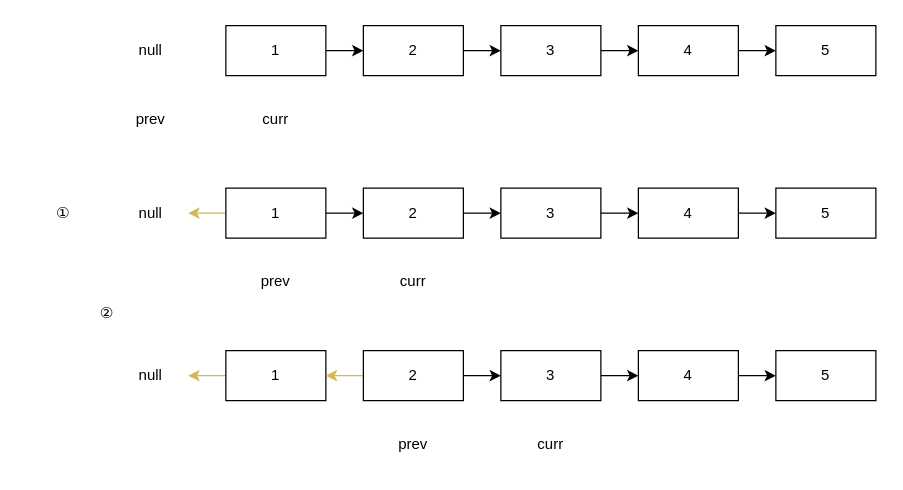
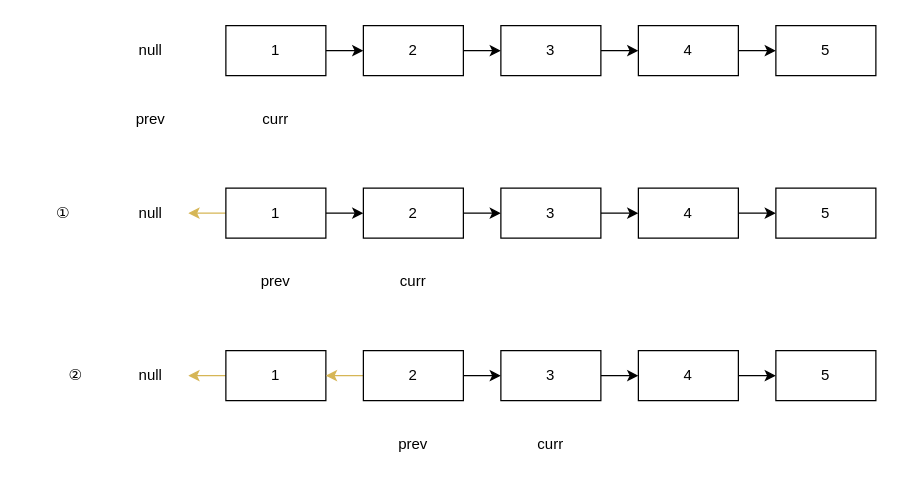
  <mxCell id="0" />
  <mxCell id="1" parent="0" />
  <mxCell id="2" value="" style="edgeStyle=orthogonalEdgeStyle;curved=1;rounded=0;orthogonalLoop=1;jettySize=auto;html=1;" edge="1" parent="1" source="3" target="5"><mxGeometry relative="1" as="geometry" /></mxCell>
  <mxCell id="3" value="1" style="rounded=0;whiteSpace=wrap;html=1;" vertex="1" parent="1"><mxGeometry x="180" y="20" width="80" height="40" as="geometry" /></mxCell>
  <mxCell id="4" value="" style="edgeStyle=orthogonalEdgeStyle;rounded=0;orthogonalLoop=1;jettySize=auto;html=1;" edge="1" parent="1" source="5" target="7"><mxGeometry relative="1" as="geometry" /></mxCell>
  <mxCell id="5" value="2" style="rounded=0;whiteSpace=wrap;html=1;" vertex="1" parent="1"><mxGeometry x="290" y="20" width="80" height="40" as="geometry" /></mxCell>
  <mxCell id="6" value="" style="edgeStyle=orthogonalEdgeStyle;rounded=0;orthogonalLoop=1;jettySize=auto;html=1;" edge="1" parent="1" source="7" target="9"><mxGeometry relative="1" as="geometry" /></mxCell>
  <mxCell id="7" value="3" style="rounded=0;whiteSpace=wrap;html=1;" vertex="1" parent="1"><mxGeometry x="400" y="20" width="80" height="40" as="geometry" /></mxCell>
  <mxCell id="8" value="" style="edgeStyle=orthogonalEdgeStyle;rounded=0;orthogonalLoop=1;jettySize=auto;html=1;" edge="1" parent="1" source="9" target="10"><mxGeometry relative="1" as="geometry" /></mxCell>
  <mxCell id="9" value="4" style="rounded=0;whiteSpace=wrap;html=1;" vertex="1" parent="1"><mxGeometry x="510" y="20" width="80" height="40" as="geometry" /></mxCell>
  <mxCell id="10" value="5" style="rounded=0;whiteSpace=wrap;html=1;" vertex="1" parent="1"><mxGeometry x="620" y="20" width="80" height="40" as="geometry" /></mxCell>
  <mxCell id="11" value="null" style="text;html=1;align=center;verticalAlign=middle;whiteSpace=wrap;rounded=0;" vertex="1" parent="1"><mxGeometry x="90" y="25" width="60" height="30" as="geometry" /></mxCell>
  <mxCell id="12" value="prev" style="text;html=1;strokeColor=none;fillColor=none;align=center;verticalAlign=middle;whiteSpace=wrap;rounded=0;" vertex="1" parent="1"><mxGeometry x="90" y="80" width="60" height="30" as="geometry" /></mxCell>
  <mxCell id="13" value="curr" style="text;html=1;strokeColor=none;fillColor=none;align=center;verticalAlign=middle;whiteSpace=wrap;rounded=0;" vertex="1" parent="1"><mxGeometry x="190" y="80" width="60" height="30" as="geometry" /></mxCell>
  <mxCell id="14" value="" style="edgeStyle=orthogonalEdgeStyle;curved=1;rounded=0;orthogonalLoop=1;jettySize=auto;html=1;" edge="1" parent="1" source="16" target="18"><mxGeometry relative="1" as="geometry" /></mxCell>
  <mxCell id="15" value="" style="edgeStyle=orthogonalEdgeStyle;curved=1;rounded=0;orthogonalLoop=1;jettySize=auto;html=1;fillColor=#fff2cc;strokeColor=#d6b656;" edge="1" parent="1" source="16" target="24"><mxGeometry relative="1" as="geometry" /></mxCell>
  <mxCell id="16" value="1" style="rounded=0;whiteSpace=wrap;html=1;" vertex="1" parent="1"><mxGeometry x="180" y="150" width="80" height="40" as="geometry" /></mxCell>
  <mxCell id="17" value="" style="edgeStyle=orthogonalEdgeStyle;rounded=0;orthogonalLoop=1;jettySize=auto;html=1;" edge="1" parent="1" source="18" target="20"><mxGeometry relative="1" as="geometry" /></mxCell>
  <mxCell id="18" value="2" style="rounded=0;whiteSpace=wrap;html=1;" vertex="1" parent="1"><mxGeometry x="290" y="150" width="80" height="40" as="geometry" /></mxCell>
  <mxCell id="19" value="" style="edgeStyle=orthogonalEdgeStyle;rounded=0;orthogonalLoop=1;jettySize=auto;html=1;" edge="1" parent="1" source="20" target="22"><mxGeometry relative="1" as="geometry" /></mxCell>
  <mxCell id="20" value="3" style="rounded=0;whiteSpace=wrap;html=1;" vertex="1" parent="1"><mxGeometry x="400" y="150" width="80" height="40" as="geometry" /></mxCell>
  <mxCell id="21" value="" style="edgeStyle=orthogonalEdgeStyle;rounded=0;orthogonalLoop=1;jettySize=auto;html=1;" edge="1" parent="1" source="22" target="23"><mxGeometry relative="1" as="geometry" /></mxCell>
  <mxCell id="22" value="4" style="rounded=0;whiteSpace=wrap;html=1;" vertex="1" parent="1"><mxGeometry x="510" y="150" width="80" height="40" as="geometry" /></mxCell>
  <mxCell id="23" value="5" style="rounded=0;whiteSpace=wrap;html=1;" vertex="1" parent="1"><mxGeometry x="620" y="150" width="80" height="40" as="geometry" /></mxCell>
  <mxCell id="24" value="null" style="text;html=1;align=center;verticalAlign=middle;whiteSpace=wrap;rounded=0;" vertex="1" parent="1"><mxGeometry x="90" y="155" width="60" height="30" as="geometry" /></mxCell>
  <mxCell id="25" value="prev" style="text;html=1;strokeColor=none;fillColor=none;align=center;verticalAlign=middle;whiteSpace=wrap;rounded=0;" vertex="1" parent="1"><mxGeometry x="190" y="210" width="60" height="30" as="geometry" /></mxCell>
  <mxCell id="26" value="curr" style="text;html=1;strokeColor=none;fillColor=none;align=center;verticalAlign=middle;whiteSpace=wrap;rounded=0;" vertex="1" parent="1"><mxGeometry x="300" y="210" width="60" height="30" as="geometry" /></mxCell>
  <mxCell id="27" value="①" style="text;html=1;strokeColor=none;fillColor=none;align=center;verticalAlign=middle;whiteSpace=wrap;rounded=0;" vertex="1" parent="1"><mxGeometry x="20" y="155" width="60" height="30" as="geometry" /></mxCell>
  <mxCell id="28" value="" style="edgeStyle=orthogonalEdgeStyle;curved=1;rounded=0;orthogonalLoop=1;jettySize=auto;html=1;fillColor=#fff2cc;strokeColor=#d6b656;" edge="1" parent="1" source="29" target="38"><mxGeometry relative="1" as="geometry" /></mxCell>
  <mxCell id="29" value="1" style="rounded=0;whiteSpace=wrap;html=1;" vertex="1" parent="1"><mxGeometry x="180" y="280" width="80" height="40" as="geometry" /></mxCell>
  <mxCell id="30" value="" style="edgeStyle=orthogonalEdgeStyle;rounded=0;orthogonalLoop=1;jettySize=auto;html=1;" edge="1" parent="1" source="32" target="34"><mxGeometry relative="1" as="geometry" /></mxCell>
  <mxCell id="31" value="" style="edgeStyle=orthogonalEdgeStyle;curved=1;rounded=0;orthogonalLoop=1;jettySize=auto;html=1;fillColor=#fff2cc;strokeColor=#d6b656;" edge="1" parent="1" source="32" target="29"><mxGeometry relative="1" as="geometry" /></mxCell>
  <mxCell id="32" value="2" style="rounded=0;whiteSpace=wrap;html=1;" vertex="1" parent="1"><mxGeometry x="290" y="280" width="80" height="40" as="geometry" /></mxCell>
  <mxCell id="33" value="" style="edgeStyle=orthogonalEdgeStyle;rounded=0;orthogonalLoop=1;jettySize=auto;html=1;" edge="1" parent="1" source="34" target="36"><mxGeometry relative="1" as="geometry" /></mxCell>
  <mxCell id="34" value="3" style="rounded=0;whiteSpace=wrap;html=1;" vertex="1" parent="1"><mxGeometry x="400" y="280" width="80" height="40" as="geometry" /></mxCell>
  <mxCell id="35" value="" style="edgeStyle=orthogonalEdgeStyle;rounded=0;orthogonalLoop=1;jettySize=auto;html=1;" edge="1" parent="1" source="36" target="37"><mxGeometry relative="1" as="geometry" /></mxCell>
  <mxCell id="36" value="4" style="rounded=0;whiteSpace=wrap;html=1;" vertex="1" parent="1"><mxGeometry x="510" y="280" width="80" height="40" as="geometry" /></mxCell>
  <mxCell id="37" value="5" style="rounded=0;whiteSpace=wrap;html=1;" vertex="1" parent="1"><mxGeometry x="620" y="280" width="80" height="40" as="geometry" /></mxCell>
  <mxCell id="38" value="null" style="text;html=1;align=center;verticalAlign=middle;whiteSpace=wrap;rounded=0;" vertex="1" parent="1"><mxGeometry x="90" y="285" width="60" height="30" as="geometry" /></mxCell>
  <mxCell id="39" value="prev" style="text;html=1;strokeColor=none;fillColor=none;align=center;verticalAlign=middle;whiteSpace=wrap;rounded=0;" vertex="1" parent="1"><mxGeometry x="300" y="340" width="60" height="30" as="geometry" /></mxCell>
  <mxCell id="40" value="curr" style="text;html=1;strokeColor=none;fillColor=none;align=center;verticalAlign=middle;whiteSpace=wrap;rounded=0;" vertex="1" parent="1"><mxGeometry x="410" y="340" width="60" height="30" as="geometry" /></mxCell>
- <mxCell id="41" value="②" style="text;html=1;strokeColor=none;fillColor=none;align=center;verticalAlign=middle;whiteSpace=wrap;rounded=0;" vertex="1" parent="1"><mxGeometry x="55" y="235" width="60" height="30" as="geometry" /></mxCell>
+ <mxCell id="41" value="②" style="text;html=1;strokeColor=none;fillColor=none;align=center;verticalAlign=middle;whiteSpace=wrap;rounded=0;" vertex="1" parent="1"><mxGeometry x="30" y="285" width="60" height="30" as="geometry" /></mxCell>
